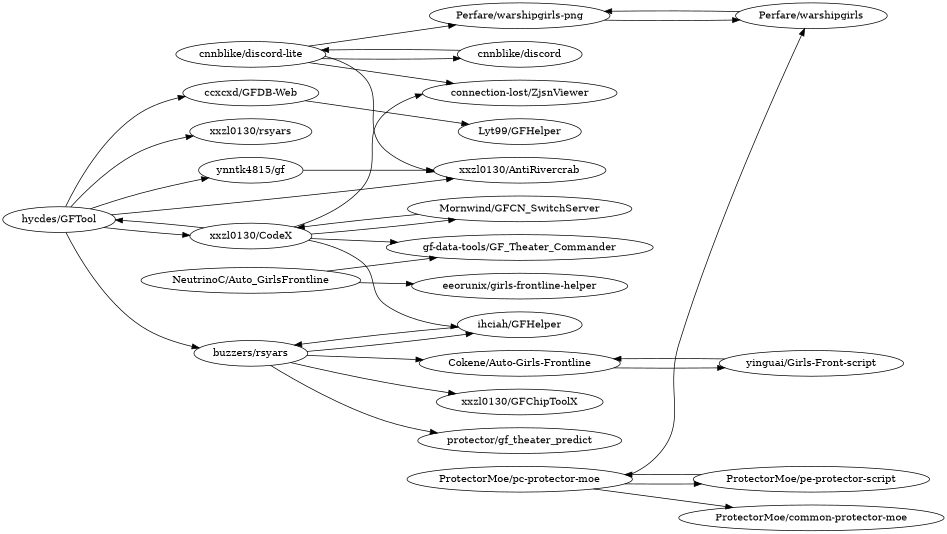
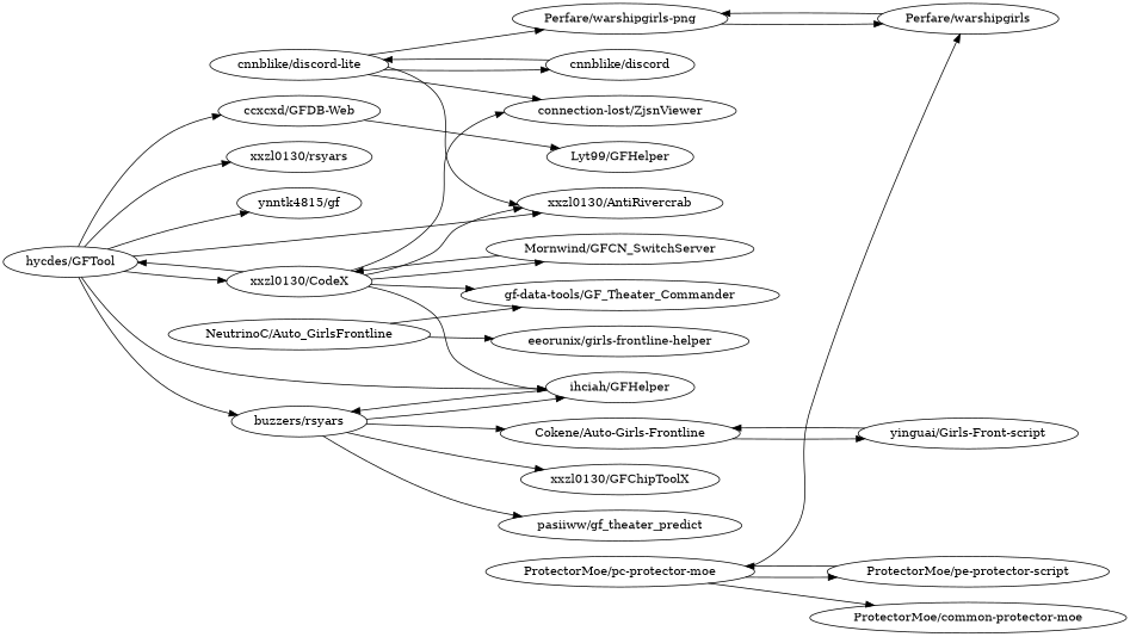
  digraph {
    rankdir=LR
    "cnnblike/discord-lite" [l="0.373,44.716"]
    "cnnblike/discord" [l="0.392,44.725"]
    "xxzl0130/AntiRivercrab" [l="0.329,44.714"]
    "Perfare/warshipgirls-png" [l="0.409,44.707"]
    "connection-lost/ZjsnViewer" [l="0.372,44.734"]
    n6 [l="0.431,44.704" label="Perfare/warshipgirls"]
    "buzzers/rsyars" [l="0.311,44.733"]
    "ihciah/GFHelper" [l="0.298,44.725"]
    "xxzl0130/GFChipToolX" [l="0.304,44.748"]
-   "pasiiww/gf_theater_predict" [l="0.324,44.747" label="protector/gf_theater_predict"]
+   "pasiiww/gf_theater_predict" [l="0.324,44.747"]
    "Cokene/Auto-Girls-Frontline" [l="0.189,44.737"]
    "hycdes/GFTool" [l="0.305,44.709"]
    "xxzl0130/CodeX" [l="0.282,44.716"]
    "ccxcxd/GFDB-Web" [l="0.321,44.69"]
    "ynntk4815/gf" [l="0.298,44.689"]
    "xxzl0130/rsyars" [l="0.285,44.701"]
    "Mornwind/GFCN_SwitchServer" [l="0.261,44.708"]
    "gf-data-tools/GF_Theater_Commander" [l="0.247,44.729"]
    "Lyt99/GFHelper" [l="0.328,44.675"]
    "NeutrinoC/Auto_GirlsFrontline" [l="0.214,44.738"]
    "eeorunix/girls-frontline-helper" [l="0.207,44.755"]
    "yinguai/Girls-Front-script" [l="0.17,44.737"]
    n23 [l="0.479,44.707" label="ProtectorMoe/pe-protector-script"]
    "ProtectorMoe/pc-protector-moe" [l="0.461,44.701"]
    "ProtectorMoe/common-protector-moe" [l="0.472,44.688"]
    "cnnblike/discord-lite" -> "cnnblike/discord"
    "cnnblike/discord-lite" -> "xxzl0130/AntiRivercrab"
    "cnnblike/discord-lite" -> "Perfare/warshipgirls-png"
    "cnnblike/discord-lite" -> "connection-lost/ZjsnViewer"
    "cnnblike/discord" -> "cnnblike/discord-lite"
    "Perfare/warshipgirls-png" -> n6
    n6 -> "Perfare/warshipgirls-png"
    "buzzers/rsyars" -> "ihciah/GFHelper"
    "buzzers/rsyars" -> "xxzl0130/GFChipToolX"
    "buzzers/rsyars" -> "pasiiww/gf_theater_predict"
    "buzzers/rsyars" -> "Cokene/Auto-Girls-Frontline"
    "ihciah/GFHelper" -> "buzzers/rsyars"
    "Cokene/Auto-Girls-Frontline" -> "yinguai/Girls-Front-script"
    "hycdes/GFTool" -> "xxzl0130/AntiRivercrab"
    "hycdes/GFTool" -> "buzzers/rsyars"
+   "hycdes/GFTool" -> "ihciah/GFHelper"
    "hycdes/GFTool" -> "xxzl0130/CodeX"
    "hycdes/GFTool" -> "ccxcxd/GFDB-Web"
    "hycdes/GFTool" -> "ynntk4815/gf"
    "hycdes/GFTool" -> "xxzl0130/rsyars"
-   "ynntk4815/gf" -> "xxzl0130/AntiRivercrab"
+   "xxzl0130/CodeX" -> "xxzl0130/AntiRivercrab"
    "xxzl0130/CodeX" -> "connection-lost/ZjsnViewer"
    "xxzl0130/CodeX" -> "ihciah/GFHelper"
    "xxzl0130/CodeX" -> "hycdes/GFTool"
    "xxzl0130/CodeX" -> "Mornwind/GFCN_SwitchServer"
    "xxzl0130/CodeX" -> "gf-data-tools/GF_Theater_Commander"
    "ccxcxd/GFDB-Web" -> "Lyt99/GFHelper"
    "Mornwind/GFCN_SwitchServer" -> "xxzl0130/CodeX"
    "NeutrinoC/Auto_GirlsFrontline" -> "gf-data-tools/GF_Theater_Commander"
    "NeutrinoC/Auto_GirlsFrontline" -> "eeorunix/girls-frontline-helper"
    "yinguai/Girls-Front-script" -> "Cokene/Auto-Girls-Frontline"
    n23 -> "ProtectorMoe/pc-protector-moe"
    "ProtectorMoe/pc-protector-moe" -> n6
    "ProtectorMoe/pc-protector-moe" -> n23
    "ProtectorMoe/pc-protector-moe" -> "ProtectorMoe/common-protector-moe"
  }
